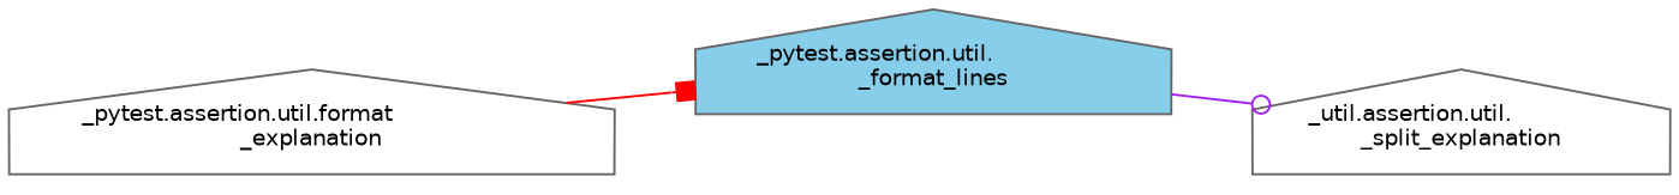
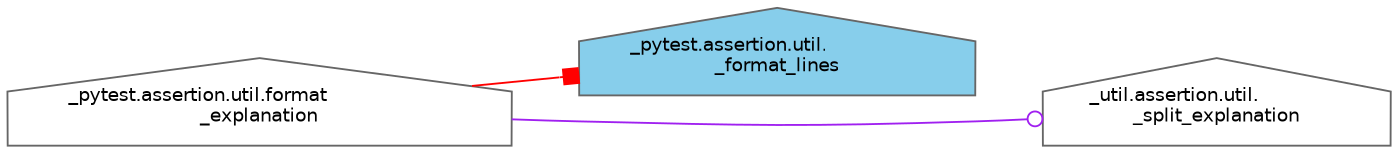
  digraph {
    rankdir=LR
    node [color=grey40 fillcolor=white fontname=Helvetica fontsize=10 shape=house style=filled]
    edge [fontname=Helvetica fontsize=10 labelfontname=Helvetica labelfontsize=10 style=solid]
    n1 [color=gray40 fontcolor=black height=0.2 label="_pytest.assertion.util.format\l_explanation" width=0.4]
    n2 [fillcolor=skyblue height=0.2 label="_pytest.assertion.util.\l_format_lines" width=0.4]
    n3 [height=0.2 label="_util.assertion.util.\l_split_explanation" width=0.4]
    n1 -> n2 [arrowhead=box color=red]
-   n2 -> n3 [arrowhead=odot color=purple]
+   n1 -> n3 [arrowhead=odot color=purple]
  }
